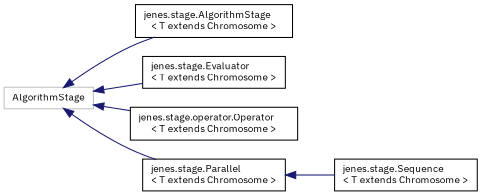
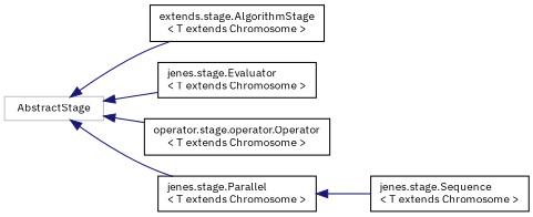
  digraph {
    fontname="IBM Plex Sans"
    rankdir=LR
    node [color=black fillcolor=white fontname="IBM Plex Sans" fontsize=10 shape=record style=filled]
    edge [color=midnightblue dir=back fontname="IBM Plex Sans" fontsize=10 labelfontname=Helvetica labelfontsize=10 style=solid]
-   n1 [color=grey75 height=0.2 label=AlgorithmStage width=0.4]
-   n2 [height=0.2 label="jenes.stage.AlgorithmStage\l\< T extends Chromosome \>" width=0.4]
+   n1 [color=grey75 height=0.2 label=AbstractStage width=0.4]
+   n2 [height=0.2 label="extends.stage.AlgorithmStage\l\< T extends Chromosome \>" width=0.4]
    n3 [height=0.2 label="jenes.stage.Evaluator\l\< T extends Chromosome \>" width=0.4]
-   n4 [height=0.2 label="jenes.stage.operator.Operator\l\< T extends Chromosome \>" width=0.4]
+   n4 [height=0.2 label="operator.stage.operator.Operator\l\< T extends Chromosome \>" width=0.4]
    n5 [height=0.2 label="jenes.stage.Parallel\l\< T extends Chromosome \>" width=0.4]
    n6 [height=0.2 label="jenes.stage.Sequence\l\< T extends Chromosome \>" width=0.4]
    n1 -> n2
    n1 -> n3
    n1 -> n4
    n1 -> n5
    n5 -> n6
  }
